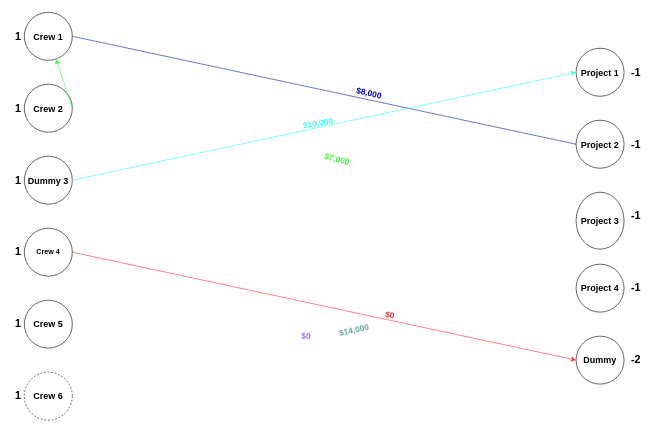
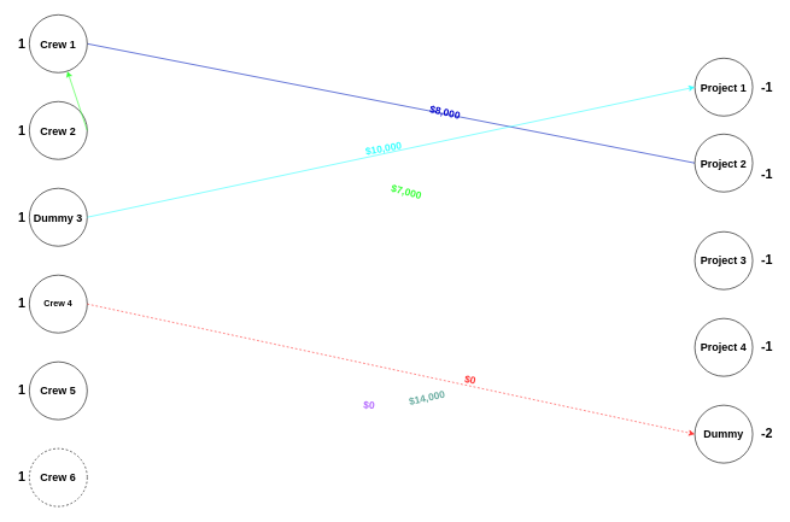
  <mxCell id="0" />
  <mxCell id="1" parent="0" />
  <mxCell id="2" value="&lt;b&gt;&lt;font style=&quot;font-size: 15px&quot;&gt;Project 1&lt;/font&gt;&lt;/b&gt;" style="ellipse;whiteSpace=wrap;html=1;aspect=fixed;" parent="1" vertex="1"><mxGeometry x="960" y="80" width="80" height="80" as="geometry" /></mxCell>
  <mxCell id="3" value="" style="endArrow=none;html=1;exitX=1;exitY=0.5;exitDx=0;exitDy=0;fillColor=#0050ef;strokeColor=#001DBC;entryX=0;entryY=0.5;entryDx=0;entryDy=0;" parent="1" source="9" target="5" edge="1"><mxGeometry width="50" height="50" relative="1" as="geometry"><mxPoint x="200" y="80" as="sourcePoint" /><mxPoint x="900" y="530.59" as="targetPoint" /></mxGeometry></mxCell>
  <mxCell id="4" value="&lt;span style=&quot;font-size: 14px;&quot;&gt;$8,000&lt;/span&gt;" style="text;html=1;strokeColor=none;fillColor=none;align=center;verticalAlign=middle;whiteSpace=wrap;rounded=0;rotation=13;fontColor=#0000CC;fontSize=14;fontStyle=1" parent="1" vertex="1"><mxGeometry x="580" y="140.13" width="70" height="29.87" as="geometry" /></mxCell>
- <mxCell id="5" value="&lt;b&gt;&lt;font style=&quot;font-size: 15px&quot;&gt;Project 2&lt;/font&gt;&lt;/b&gt;" style="ellipse;whiteSpace=wrap;html=1;aspect=fixed;" parent="1" vertex="1"><mxGeometry x="960" y="200" width="80" height="80" as="geometry" /></mxCell>
- <mxCell id="6" value="&lt;b&gt;&lt;font style=&quot;font-size: 15px&quot;&gt;Project 3&lt;/font&gt;&lt;/b&gt;" style="ellipse;whiteSpace=wrap;html=1;aspect=fixed;" parent="1" vertex="1"><mxGeometry x="960" y="320" width="80" height="95" as="geometry" /></mxCell>
+ <mxCell id="5" value="&lt;b&gt;&lt;font style=&quot;font-size: 15px&quot;&gt;Project 2&lt;/font&gt;&lt;/b&gt;" style="ellipse;whiteSpace=wrap;html=1;aspect=fixed;" parent="1" vertex="1"><mxGeometry x="960" y="185" width="80" height="80" as="geometry" /></mxCell>
+ <mxCell id="6" value="&lt;b&gt;&lt;font style=&quot;font-size: 15px&quot;&gt;Project 3&lt;/font&gt;&lt;/b&gt;" style="ellipse;whiteSpace=wrap;html=1;aspect=fixed;" parent="1" vertex="1"><mxGeometry x="960" y="320" width="80" height="80" as="geometry" /></mxCell>
  <mxCell id="7" value="&lt;b&gt;&lt;font style=&quot;font-size: 15px&quot;&gt;Project 4&lt;/font&gt;&lt;/b&gt;" style="ellipse;whiteSpace=wrap;html=1;aspect=fixed;" parent="1" vertex="1"><mxGeometry x="960" y="440" width="80" height="80" as="geometry" /></mxCell>
  <mxCell id="8" value="&lt;b&gt;&lt;font style=&quot;font-size: 15px&quot;&gt;Dummy&lt;/font&gt;&lt;/b&gt;" style="ellipse;whiteSpace=wrap;html=1;aspect=fixed;" parent="1" vertex="1"><mxGeometry x="960" y="560" width="80" height="80" as="geometry" /></mxCell>
  <mxCell id="9" value="&lt;b&gt;&lt;font style=&quot;font-size: 15px&quot;&gt;Crew 1&lt;/font&gt;&lt;/b&gt;" style="ellipse;whiteSpace=wrap;html=1;aspect=fixed;" parent="1" vertex="1"><mxGeometry x="40" y="20" width="80" height="80" as="geometry" /></mxCell>
  <mxCell id="10" value="&lt;b&gt;&lt;font style=&quot;font-size: 15px&quot;&gt;Crew 2&lt;/font&gt;&lt;/b&gt;" style="ellipse;whiteSpace=wrap;html=1;aspect=fixed;" parent="1" vertex="1"><mxGeometry x="40" y="140" width="80" height="80" as="geometry" /></mxCell>
  <mxCell id="11" value="&lt;b&gt;&lt;font style=&quot;font-size: 15px&quot;&gt;Dummy 3&lt;/font&gt;&lt;/b&gt;" style="ellipse;whiteSpace=wrap;html=1;aspect=fixed;" parent="1" vertex="1"><mxGeometry x="40" y="260" width="80" height="80" as="geometry" /></mxCell>
  <mxCell id="12" value="&lt;b&gt;&lt;font style=&quot;font-size: 12px&quot;&gt;Crew 4&lt;/font&gt;&lt;/b&gt;" style="ellipse;whiteSpace=wrap;html=1;aspect=fixed;" parent="1" vertex="1"><mxGeometry x="40" y="380" width="80" height="80" as="geometry" /></mxCell>
  <mxCell id="13" value="&lt;b&gt;&lt;font style=&quot;font-size: 15px&quot;&gt;Crew 5&lt;/font&gt;&lt;/b&gt;" style="ellipse;whiteSpace=wrap;html=1;aspect=fixed;" parent="1" vertex="1"><mxGeometry x="40" y="500" width="80" height="80" as="geometry" /></mxCell>
  <mxCell id="14" value="&lt;b&gt;&lt;font style=&quot;font-size: 15px&quot;&gt;Crew 6&lt;/font&gt;&lt;/b&gt;" style="ellipse;whiteSpace=wrap;html=1;aspect=fixed;dashed=1;" parent="1" vertex="1"><mxGeometry x="40" y="620" width="80" height="80" as="geometry" /></mxCell>
  <mxCell id="15" value="" style="endArrow=classic;html=1;exitX=1;exitY=0.5;exitDx=0;exitDy=0;fillColor=#0050ef;strokeColor=#33FF33;fontColor=#33FF33;" parent="1" source="10" target="9" edge="1"><mxGeometry width="50" height="50" relative="1" as="geometry"><mxPoint x="160" y="230" as="sourcePoint" /><mxPoint x="800" y="590" as="targetPoint" /></mxGeometry></mxCell>
  <mxCell id="16" value="&lt;font color=&quot;#000000&quot; size=&quot;1&quot;&gt;&lt;b style=&quot;font-size: 18px&quot;&gt;1&lt;/b&gt;&lt;/font&gt;" style="text;html=1;strokeColor=none;fillColor=none;align=center;verticalAlign=middle;whiteSpace=wrap;rounded=0;fontColor=#33FF33;" parent="1" vertex="1"><mxGeometry x="20" y="50" width="20" height="20" as="geometry" /></mxCell>
  <mxCell id="17" value="&lt;font color=&quot;#000000&quot; size=&quot;1&quot;&gt;&lt;b style=&quot;font-size: 18px&quot;&gt;1&lt;/b&gt;&lt;/font&gt;" style="text;html=1;strokeColor=none;fillColor=none;align=center;verticalAlign=middle;whiteSpace=wrap;rounded=0;fontColor=#33FF33;" parent="1" vertex="1"><mxGeometry x="20" y="170" width="20" height="20" as="geometry" /></mxCell>
  <mxCell id="18" value="&lt;font color=&quot;#000000&quot; size=&quot;1&quot;&gt;&lt;b style=&quot;font-size: 18px&quot;&gt;1&lt;/b&gt;&lt;/font&gt;" style="text;html=1;strokeColor=none;fillColor=none;align=center;verticalAlign=middle;whiteSpace=wrap;rounded=0;fontColor=#33FF33;" parent="1" vertex="1"><mxGeometry x="20" y="290" width="20" height="20" as="geometry" /></mxCell>
  <mxCell id="19" value="&lt;font color=&quot;#000000&quot; size=&quot;1&quot;&gt;&lt;b style=&quot;font-size: 18px&quot;&gt;1&lt;/b&gt;&lt;/font&gt;" style="text;html=1;strokeColor=none;fillColor=none;align=center;verticalAlign=middle;whiteSpace=wrap;rounded=0;fontColor=#33FF33;" parent="1" vertex="1"><mxGeometry x="20" y="410" width="20" height="20" as="geometry" /></mxCell>
  <mxCell id="20" value="&lt;font color=&quot;#000000&quot; size=&quot;1&quot;&gt;&lt;b style=&quot;font-size: 18px&quot;&gt;1&lt;/b&gt;&lt;/font&gt;" style="text;html=1;strokeColor=none;fillColor=none;align=center;verticalAlign=middle;whiteSpace=wrap;rounded=0;fontColor=#33FF33;" parent="1" vertex="1"><mxGeometry x="20" y="530" width="20" height="20" as="geometry" /></mxCell>
  <mxCell id="21" value="&lt;font color=&quot;#000000&quot; size=&quot;1&quot;&gt;&lt;b style=&quot;font-size: 18px&quot;&gt;1&lt;/b&gt;&lt;/font&gt;" style="text;html=1;strokeColor=none;fillColor=none;align=center;verticalAlign=middle;whiteSpace=wrap;rounded=0;fontColor=#33FF33;" parent="1" vertex="1"><mxGeometry x="20" y="650" width="20" height="20" as="geometry" /></mxCell>
  <mxCell id="22" value="&lt;font color=&quot;#000000&quot; size=&quot;1&quot;&gt;&lt;b style=&quot;font-size: 18px&quot;&gt;-1&lt;/b&gt;&lt;/font&gt;" style="text;html=1;strokeColor=none;fillColor=none;align=center;verticalAlign=middle;whiteSpace=wrap;rounded=0;fontColor=#33FF33;" parent="1" vertex="1"><mxGeometry x="1050" y="110" width="20" height="20" as="geometry" /></mxCell>
  <mxCell id="23" value="&lt;font color=&quot;#000000&quot; size=&quot;1&quot;&gt;&lt;b style=&quot;font-size: 18px&quot;&gt;-1&lt;/b&gt;&lt;/font&gt;" style="text;html=1;strokeColor=none;fillColor=none;align=center;verticalAlign=middle;whiteSpace=wrap;rounded=0;fontColor=#33FF33;" parent="1" vertex="1"><mxGeometry x="1050" y="230" width="20" height="20" as="geometry" /></mxCell>
  <mxCell id="24" value="&lt;font color=&quot;#000000&quot; size=&quot;1&quot;&gt;&lt;b style=&quot;font-size: 18px&quot;&gt;-1&lt;/b&gt;&lt;/font&gt;" style="text;html=1;strokeColor=none;fillColor=none;align=center;verticalAlign=middle;whiteSpace=wrap;rounded=0;fontColor=#33FF33;" parent="1" vertex="1"><mxGeometry x="1050" y="350" width="20" height="20" as="geometry" /></mxCell>
  <mxCell id="25" value="&lt;font color=&quot;#000000&quot; size=&quot;1&quot;&gt;&lt;b style=&quot;font-size: 18px&quot;&gt;-1&lt;/b&gt;&lt;/font&gt;" style="text;html=1;strokeColor=none;fillColor=none;align=center;verticalAlign=middle;whiteSpace=wrap;rounded=0;fontColor=#33FF33;" parent="1" vertex="1"><mxGeometry x="1050" y="470" width="20" height="20" as="geometry" /></mxCell>
  <mxCell id="26" value="&lt;font color=&quot;#000000&quot; size=&quot;1&quot;&gt;&lt;b style=&quot;font-size: 18px&quot;&gt;-2&lt;/b&gt;&lt;/font&gt;" style="text;html=1;strokeColor=none;fillColor=none;align=center;verticalAlign=middle;whiteSpace=wrap;rounded=0;fontColor=#33FF33;" parent="1" vertex="1"><mxGeometry x="1050" y="590" width="20" height="20" as="geometry" /></mxCell>
  <mxCell id="27" value="" style="endArrow=classic;html=1;fillColor=#0050ef;entryX=0;entryY=0.5;entryDx=0;entryDy=0;fontColor=#33FF33;exitX=1;exitY=0.5;exitDx=0;exitDy=0;strokeColor=#33FFFF;" parent="1" source="11" target="2" edge="1"><mxGeometry width="50" height="50" relative="1" as="geometry"><mxPoint x="170" y="190" as="sourcePoint" /><mxPoint x="970" y="130" as="targetPoint" /></mxGeometry></mxCell>
  <mxCell id="28" value="&lt;span style=&quot;font-size: 14px;&quot;&gt;$10,000&lt;/span&gt;" style="text;html=1;fillColor=none;align=center;verticalAlign=middle;whiteSpace=wrap;rounded=0;rotation=-10;fontColor=#33FFFF;fontSize=14;fontStyle=1" parent="1" vertex="1"><mxGeometry x="490" y="190" width="80" height="30" as="geometry" /></mxCell>
  <mxCell id="29" value="&lt;span style=&quot;font-size: 14px;&quot;&gt;$7,000&lt;/span&gt;" style="text;html=1;fillColor=none;align=center;verticalAlign=middle;whiteSpace=wrap;rounded=0;rotation=15;fontColor=#33FF33;fontSize=14;fontStyle=1" parent="1" vertex="1"><mxGeometry x="528.62" y="250.48" width="65" height="30" as="geometry" /></mxCell>
- <mxCell id="30" value="" style="endArrow=classic;html=1;entryX=0;entryY=0.5;entryDx=0;entryDy=0;fillColor=#0050ef;exitX=1;exitY=0.5;exitDx=0;exitDy=0;fontColor=#FF3333;strokeColor=#FF3333;" parent="1" source="12" target="8" edge="1"><mxGeometry width="50" height="50" relative="1" as="geometry"><mxPoint x="180" y="440" as="sourcePoint" /><mxPoint x="980" y="380" as="targetPoint" /></mxGeometry></mxCell>
+ <mxCell id="30" value="" style="endArrow=classic;html=1;entryX=0;entryY=0.5;entryDx=0;entryDy=0;fillColor=#0050ef;exitX=1;exitY=0.5;exitDx=0;exitDy=0;fontColor=#FF3333;strokeColor=#FF3333;dashed=1;" parent="1" source="12" target="8" edge="1"><mxGeometry width="50" height="50" relative="1" as="geometry"><mxPoint x="180" y="440" as="sourcePoint" /><mxPoint x="980" y="380" as="targetPoint" /></mxGeometry></mxCell>
  <mxCell id="31" value="&lt;span style=&quot;font-size: 14px;&quot;&gt;$0&lt;/span&gt;" style="text;html=1;strokeColor=none;fillColor=none;align=center;verticalAlign=middle;whiteSpace=wrap;rounded=0;rotation=10;fontColor=#FF3333;fontSize=14;fontStyle=1" parent="1" vertex="1"><mxGeometry x="630" y="510" width="39.56" height="30" as="geometry" /></mxCell>
  <mxCell id="32" value="&lt;span style=&quot;font-size: 14px;&quot;&gt;$0&lt;/span&gt;" style="text;html=1;fillColor=none;align=center;verticalAlign=middle;whiteSpace=wrap;rounded=0;rotation=5;fontColor=#B266FF;fontSize=14;fontStyle=1" parent="1" vertex="1"><mxGeometry x="490" y="540" width="40.44" height="40" as="geometry" /></mxCell>
  <mxCell id="33" value="&lt;span style=&quot;font-size: 14px;&quot;&gt;$14,000&lt;/span&gt;" style="text;html=1;fillColor=none;align=center;verticalAlign=middle;whiteSpace=wrap;rounded=0;rotation=-12;fontColor=#67AB9F;fontSize=14;fontStyle=1" parent="1" vertex="1"><mxGeometry x="550" y="530" width="80" height="40" as="geometry" /></mxCell>
